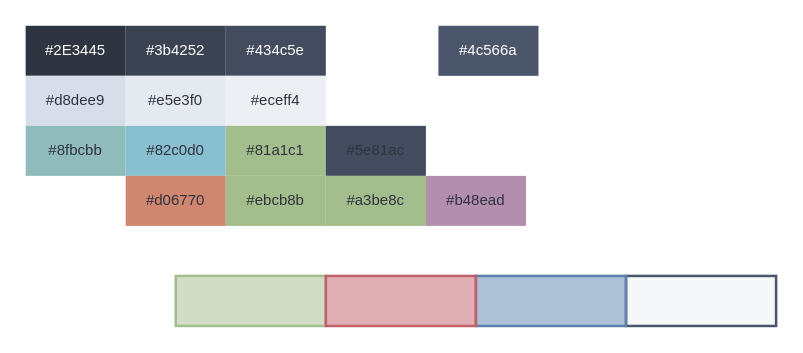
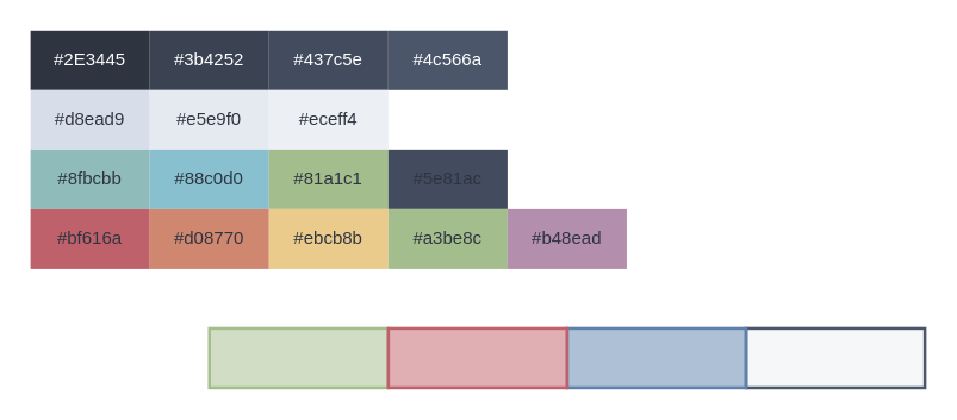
  <mxCell id="0" />
  <mxCell id="1" parent="0" />
  <mxCell id="2" value="&lt;font color=&quot;#ffffff&quot;&gt;#2E3445&lt;/font&gt;" style="rounded=0;whiteSpace=wrap;html=1;strokeWidth=2;fillColor=#2e3440;strokeColor=none;fontColor=#333333;" parent="1" vertex="1"><mxGeometry width="80" height="40" as="geometry" x="20" y="20" /></mxCell>
  <mxCell id="3" value="&lt;font color=&quot;#ffffff&quot;&gt;#3b4252&lt;/font&gt;" style="rounded=0;whiteSpace=wrap;html=1;strokeWidth=2;fillColor=#3b4252;strokeColor=none;fontColor=#333333;" parent="1" vertex="1"><mxGeometry x="100" width="80" height="40" as="geometry" y="20" /></mxCell>
- <mxCell id="4" value="&lt;font color=&quot;#ffffff&quot;&gt;#434c5e&lt;/font&gt;" style="rounded=0;whiteSpace=wrap;html=1;strokeWidth=2;fillColor=#434c5e;strokeColor=none;fontColor=#333333;" parent="1" vertex="1"><mxGeometry x="180" width="80" height="40" as="geometry" y="20" /></mxCell>
- <mxCell id="5" value="&lt;font color=&quot;#ffffff&quot;&gt;#4c566a&lt;/font&gt;" style="rounded=0;whiteSpace=wrap;html=1;strokeWidth=2;fillColor=#4c566a;strokeColor=none;fontColor=#333333;" parent="1" vertex="1"><mxGeometry x="350" y="20" width="80" height="40" as="geometry" /></mxCell>
- <mxCell id="6" value="&lt;font color=&quot;#2e3440&quot;&gt;#d8dee9&lt;/font&gt;" style="rounded=0;whiteSpace=wrap;html=1;strokeWidth=2;fillColor=#d8dee9;strokeColor=none;fontColor=#333333;" parent="1" vertex="1"><mxGeometry y="60" width="80" height="40" as="geometry" x="20" /></mxCell>
- <mxCell id="7" value="&lt;font color=&quot;#2e3440&quot;&gt;#e5e3f0&lt;/font&gt;" style="rounded=0;whiteSpace=wrap;html=1;strokeWidth=2;fillColor=#e5e9f0;strokeColor=none;fontColor=#333333;" parent="1" vertex="1"><mxGeometry x="100" y="60" width="80" height="40" as="geometry" /></mxCell>
+ <mxCell id="4" value="&lt;font color=&quot;#ffffff&quot;&gt;#437c5e&lt;/font&gt;" style="rounded=0;whiteSpace=wrap;html=1;strokeWidth=2;fillColor=#434c5e;strokeColor=none;fontColor=#333333;" parent="1" vertex="1"><mxGeometry x="180" width="80" height="40" as="geometry" y="20" /></mxCell>
+ <mxCell id="5" value="&lt;font color=&quot;#ffffff&quot;&gt;#4c566a&lt;/font&gt;" style="rounded=0;whiteSpace=wrap;html=1;strokeWidth=2;fillColor=#4c566a;strokeColor=none;fontColor=#333333;" parent="1" vertex="1"><mxGeometry x="260" width="80" height="40" as="geometry" y="20" /></mxCell>
+ <mxCell id="6" value="&lt;font color=&quot;#2e3440&quot;&gt;#d8ead9&lt;/font&gt;" style="rounded=0;whiteSpace=wrap;html=1;strokeWidth=2;fillColor=#d8dee9;strokeColor=none;fontColor=#333333;" parent="1" vertex="1"><mxGeometry y="60" width="80" height="40" as="geometry" x="20" /></mxCell>
+ <mxCell id="7" value="&lt;font color=&quot;#2e3440&quot;&gt;#e5e9f0&lt;/font&gt;" style="rounded=0;whiteSpace=wrap;html=1;strokeWidth=2;fillColor=#e5e9f0;strokeColor=none;fontColor=#333333;" parent="1" vertex="1"><mxGeometry x="100" y="60" width="80" height="40" as="geometry" /></mxCell>
  <mxCell id="8" value="&lt;font color=&quot;#2e3440&quot;&gt;#eceff4&lt;/font&gt;" style="rounded=0;whiteSpace=wrap;html=1;strokeWidth=2;fillColor=#eceff4;strokeColor=none;fontColor=#333333;" parent="1" vertex="1"><mxGeometry x="180" y="60" width="80" height="40" as="geometry" /></mxCell>
  <mxCell id="9" value="&lt;font color=&quot;#2e3440&quot;&gt;#8fbcbb&lt;/font&gt;" style="rounded=0;whiteSpace=wrap;html=1;strokeWidth=2;fillColor=#8fbcbb;strokeColor=none;fontColor=#333333;" parent="1" vertex="1"><mxGeometry y="100" width="80" height="40" as="geometry" x="20" /></mxCell>
- <mxCell id="10" value="&lt;font color=&quot;#2e3440&quot;&gt;#82c0d0&lt;/font&gt;" style="rounded=0;whiteSpace=wrap;html=1;strokeWidth=2;fillColor=#88c0d0;strokeColor=none;fontColor=#333333;" parent="1" vertex="1"><mxGeometry x="100" y="100" width="80" height="40" as="geometry" /></mxCell>
+ <mxCell id="10" value="&lt;font color=&quot;#2e3440&quot;&gt;#88c0d0&lt;/font&gt;" style="rounded=0;whiteSpace=wrap;html=1;strokeWidth=2;fillColor=#88c0d0;strokeColor=none;fontColor=#333333;" parent="1" vertex="1"><mxGeometry x="100" y="100" width="80" height="40" as="geometry" /></mxCell>
  <mxCell id="11" value="&lt;font color=&quot;#2e3440&quot;&gt;#81a1c1&lt;/font&gt;" style="rounded=0;whiteSpace=wrap;html=1;strokeWidth=2;fillColor=#a3be8c;strokeColor=none;fontColor=#333333;" parent="1" vertex="1"><mxGeometry x="180" y="100" width="80" height="40" as="geometry" /></mxCell>
  <mxCell id="12" value="&lt;font color=&quot;#2e3440&quot;&gt;#5e81ac&lt;/font&gt;" style="rounded=0;whiteSpace=wrap;html=1;strokeWidth=2;fillColor=#434c5e;strokeColor=none;fontColor=#333333;" parent="1" vertex="1"><mxGeometry x="260" y="100" width="80" height="40" as="geometry" /></mxCell>
- <mxCell id="14" value="&lt;font color=&quot;#2e3440&quot;&gt;#d06770&lt;/font&gt;" style="rounded=0;whiteSpace=wrap;html=1;strokeWidth=2;fillColor=#d08770;strokeColor=none;fontColor=#333333;" parent="1" vertex="1"><mxGeometry x="100" y="140" width="80" height="40" as="geometry" /></mxCell>
- <mxCell id="15" value="&lt;font color=&quot;#2e3440&quot;&gt;#ebcb8b&lt;/font&gt;" style="rounded=0;whiteSpace=wrap;html=1;strokeWidth=2;fillColor=#a3be8c;strokeColor=none;fontColor=#333333;" parent="1" vertex="1"><mxGeometry x="180" y="140" width="80" height="40" as="geometry" /></mxCell>
+ <mxCell id="13" value="&lt;font color=&quot;#2e3440&quot;&gt;#bf616a&lt;/font&gt;" style="rounded=0;whiteSpace=wrap;html=1;strokeWidth=2;fillColor=#bf616a;strokeColor=none;fontColor=#333333;" parent="1" vertex="1"><mxGeometry y="140" width="80" height="40" as="geometry" x="20" /></mxCell>
+ <mxCell id="14" value="&lt;font color=&quot;#2e3440&quot;&gt;#d08770&lt;/font&gt;" style="rounded=0;whiteSpace=wrap;html=1;strokeWidth=2;fillColor=#d08770;strokeColor=none;fontColor=#333333;" parent="1" vertex="1"><mxGeometry x="100" y="140" width="80" height="40" as="geometry" /></mxCell>
+ <mxCell id="15" value="&lt;font color=&quot;#2e3440&quot;&gt;#ebcb8b&lt;/font&gt;" style="rounded=0;whiteSpace=wrap;html=1;strokeWidth=2;fillColor=#ebcb8b;strokeColor=none;fontColor=#333333;" parent="1" vertex="1"><mxGeometry x="180" y="140" width="80" height="40" as="geometry" /></mxCell>
  <mxCell id="16" value="&lt;font color=&quot;#2e3440&quot;&gt;#a3be8c&lt;/font&gt;" style="rounded=0;whiteSpace=wrap;html=1;strokeWidth=2;fillColor=#a3be8c;strokeColor=none;fontColor=#333333;" parent="1" vertex="1"><mxGeometry x="260" y="140" width="80" height="40" as="geometry" /></mxCell>
  <mxCell id="17" value="&lt;font color=&quot;#2e3440&quot;&gt;#b48ead&lt;/font&gt;" style="rounded=0;whiteSpace=wrap;html=1;strokeWidth=2;fillColor=#b48ead;strokeColor=none;fontColor=#333333;" parent="1" vertex="1"><mxGeometry x="340" y="140" width="80" height="40" as="geometry" /></mxCell>
  <mxCell id="18" value="" style="rounded=0;whiteSpace=wrap;html=1;strokeWidth=2;fillColor=#A3BE8C;strokeColor=#A3BE8C;fontColor=#333333;fillOpacity=50;" parent="1" vertex="1"><mxGeometry x="140" y="220" width="120" height="40" as="geometry" /></mxCell>
  <mxCell id="19" value="" style="rounded=0;whiteSpace=wrap;html=1;strokeWidth=2;fillColor=#ECEFF4;strokeColor=#4c566a;fontColor=#333333;fillOpacity=50;" vertex="1" parent="1"><mxGeometry x="500" y="220" width="120" height="40" as="geometry" /></mxCell>
  <mxCell id="20" value="" style="rounded=0;whiteSpace=wrap;html=1;strokeWidth=2;fillColor=#5E81AC;strokeColor=#5E81AC;fontColor=#333333;fillOpacity=50;" vertex="1" parent="1"><mxGeometry x="380" y="220" width="120" height="40" as="geometry" /></mxCell>
  <mxCell id="21" value="" style="rounded=0;whiteSpace=wrap;html=1;strokeWidth=2;fillColor=#BF616A;strokeColor=#BF616A;perimeterSpacing=0;glass=0;shadow=0;fillStyle=solid;gradientColor=none;fillOpacity=50;" vertex="1" parent="1"><mxGeometry x="260" y="220" width="120" height="40" as="geometry" /></mxCell>
